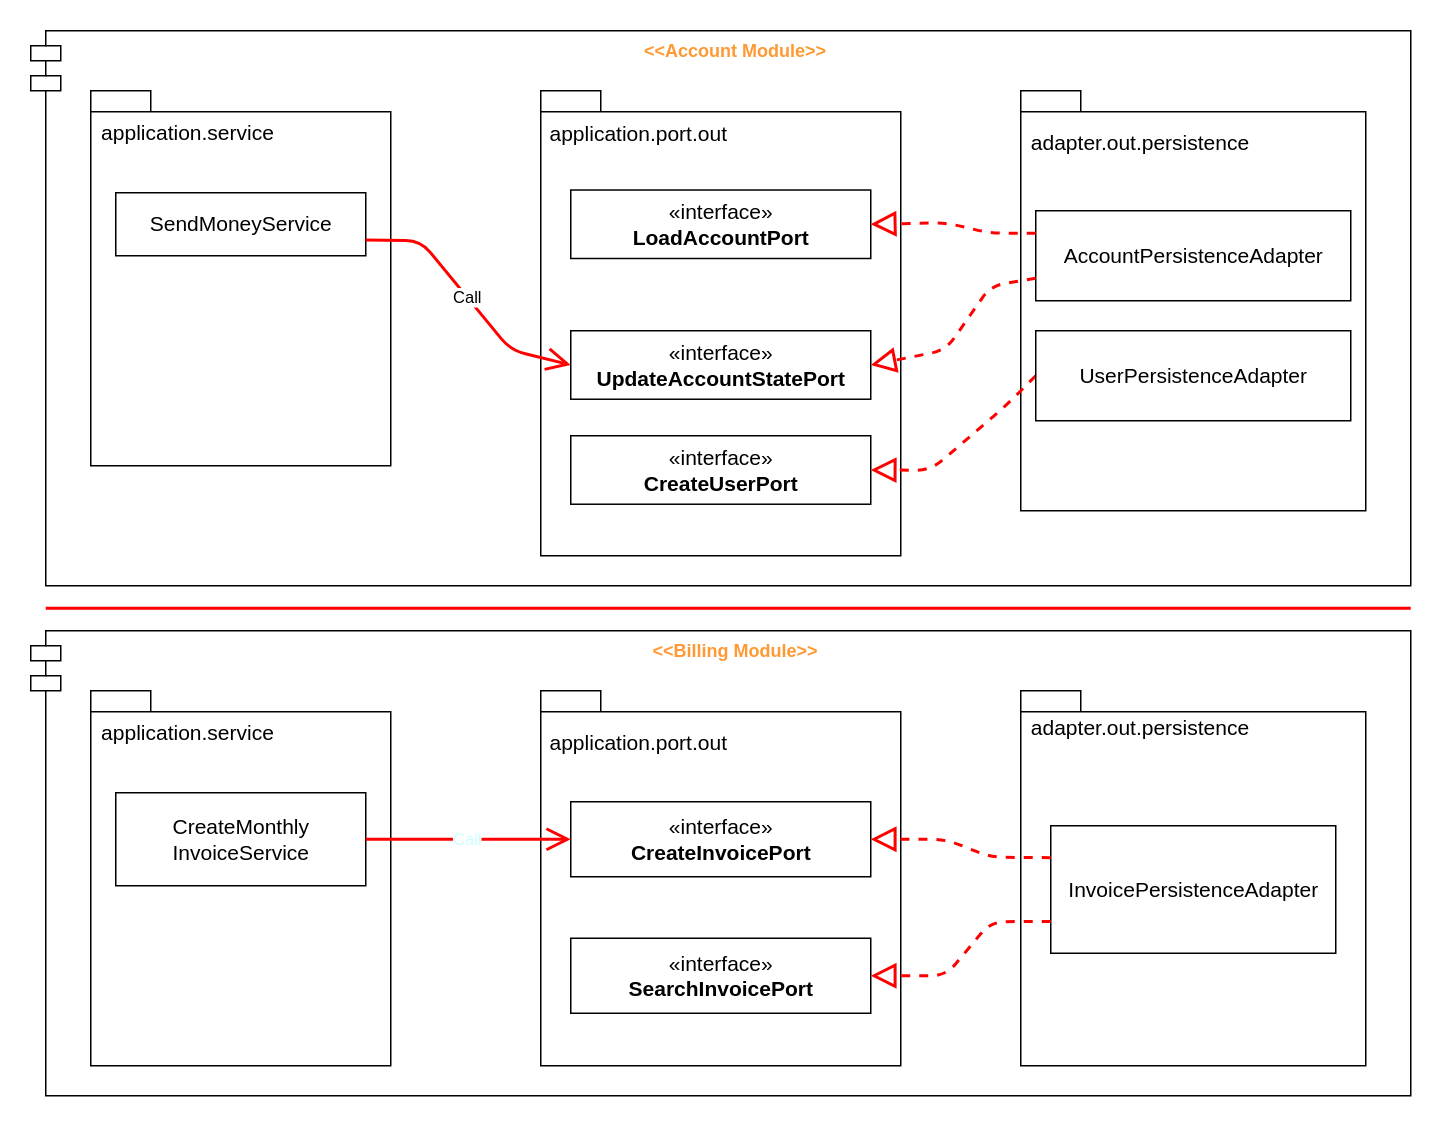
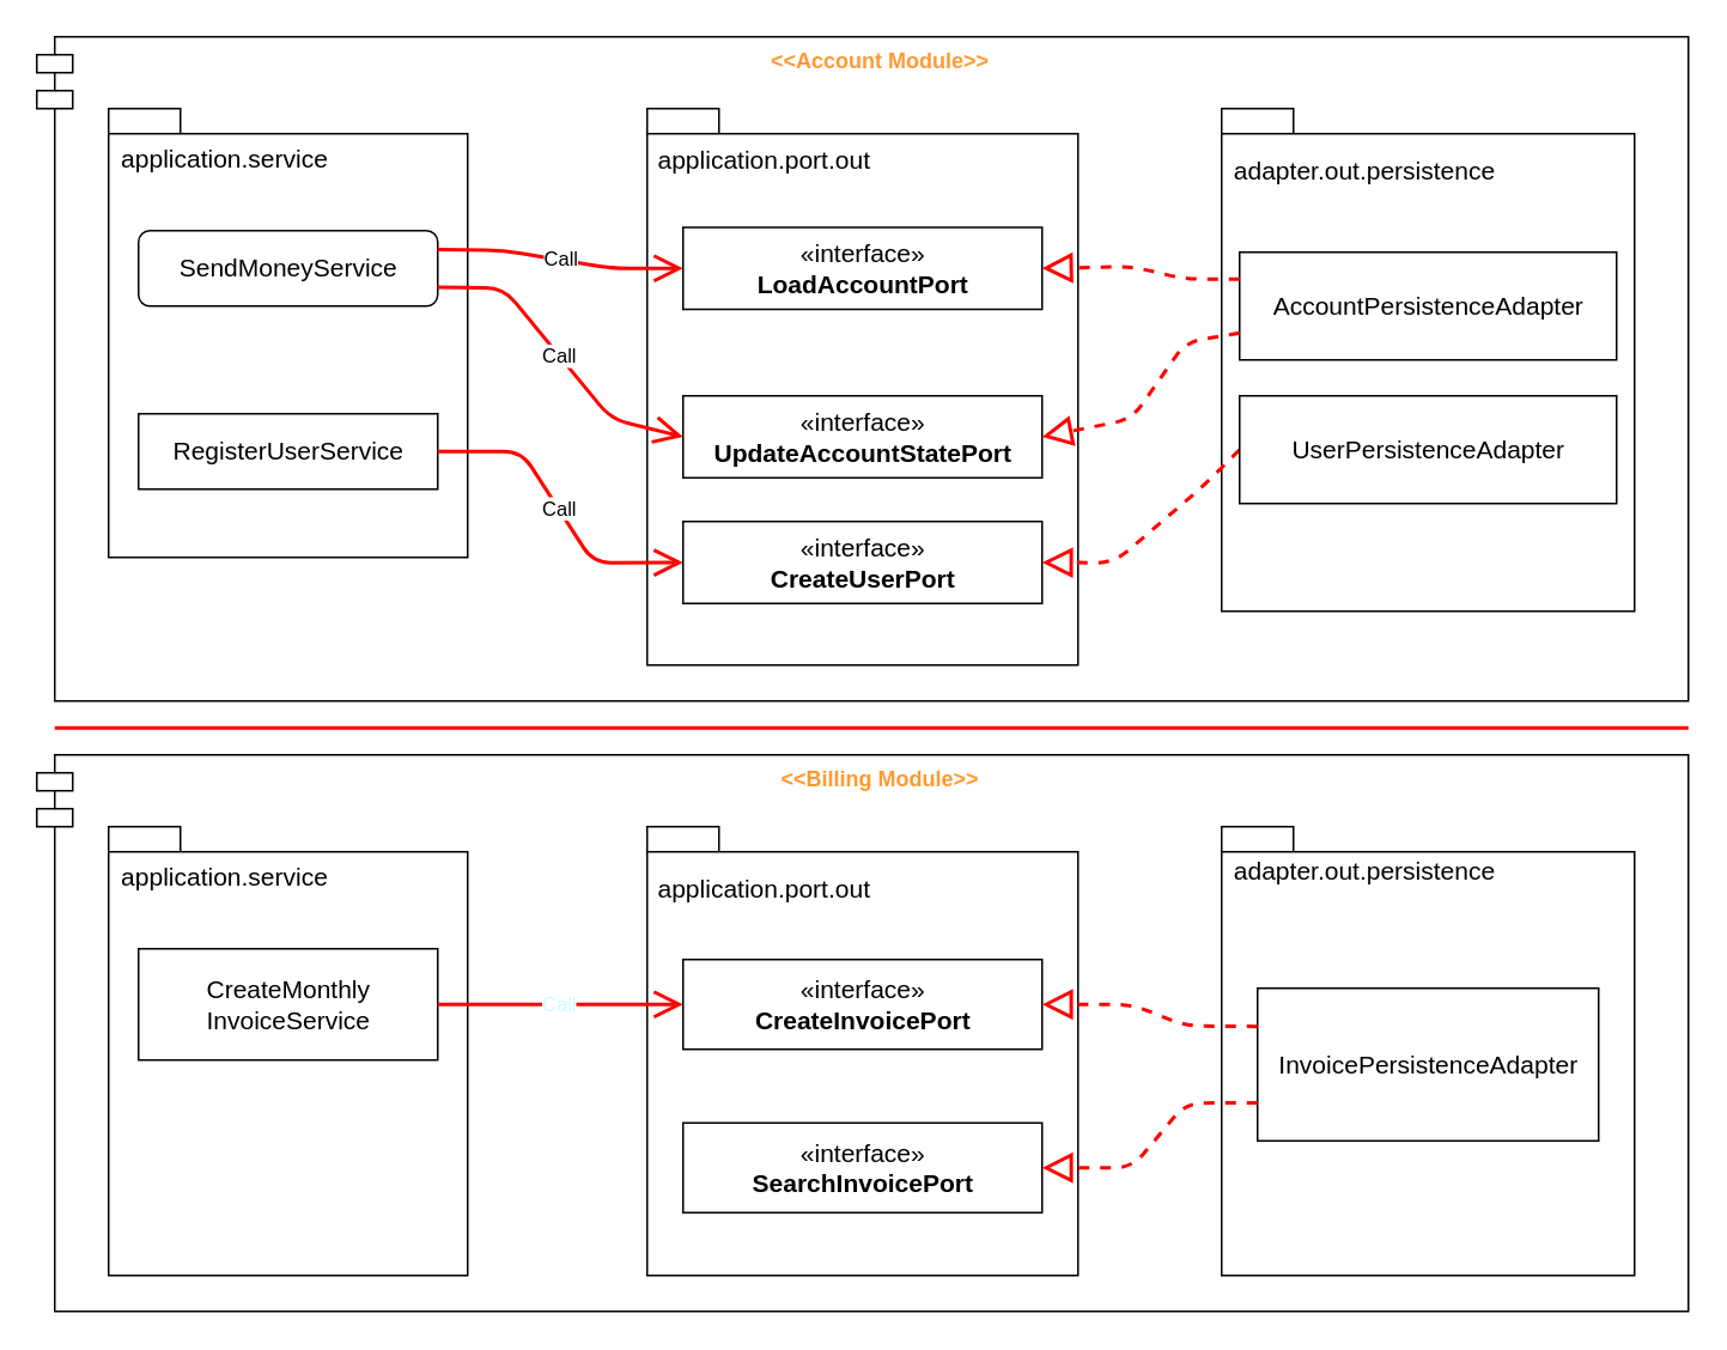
  <mxCell id="0" />
  <mxCell id="1" parent="0" />
  <mxCell id="2" value="&lt;&lt;Account Module&gt;&gt;" style="shape=module;align=left;spacingLeft=20;align=center;verticalAlign=top;fillColor=none;fontStyle=1;fontColor=#FF9933;" vertex="1" parent="1"><mxGeometry width="920" height="370" as="geometry" x="20" y="20" /></mxCell>
  <mxCell id="3" value="" style="group" parent="1" vertex="1" connectable="0"><mxGeometry x="60" y="60" width="200" height="250" as="geometry" /></mxCell>
  <mxCell id="4" value="" style="shape=folder;fontStyle=1;spacingTop=10;tabWidth=40;tabHeight=14;tabPosition=left;html=1;" parent="3" vertex="1"><mxGeometry width="200" height="250" as="geometry" /></mxCell>
  <mxCell id="5" value="application.service" style="text;strokeColor=none;fillColor=none;align=center;verticalAlign=middle;spacingLeft=4;spacingRight=4;overflow=hidden;rotatable=0;points=[[0,0.5],[1,0.5]];portConstraint=eastwest;fontSize=14;" parent="3" vertex="1"><mxGeometry y="16.29" width="130" height="22.29" as="geometry" /></mxCell>
- <mxCell id="6" value="SendMoneyService" style="html=1;fillColor=none;align=center;fontSize=14;" parent="3" vertex="1"><mxGeometry x="16.667" y="68" width="166.667" height="42" as="geometry" /></mxCell>
+ <mxCell id="6" value="SendMoneyService" style="html=1;fillColor=none;align=center;fontSize=14;rounded=1;" parent="3" vertex="1"><mxGeometry x="16.667" y="68" width="166.667" height="42" as="geometry" /></mxCell>
+ <mxCell id="7" value="RegisterUserService" style="html=1;fillColor=none;align=center;fontSize=14;" parent="3" vertex="1"><mxGeometry x="16.667" y="170" width="166.667" height="42" as="geometry" /></mxCell>
  <mxCell id="8" value="" style="shape=folder;fontStyle=1;spacingTop=10;tabWidth=40;tabHeight=14;tabPosition=left;html=1;" parent="1" vertex="1"><mxGeometry x="360" y="60" width="240" height="310" as="geometry" /></mxCell>
  <mxCell id="9" value="application.port.out" style="text;strokeColor=none;fillColor=none;align=center;verticalAlign=middle;spacingLeft=4;spacingRight=4;overflow=hidden;rotatable=0;points=[[0,0.5],[1,0.5]];portConstraint=eastwest;fontSize=14;" parent="1" vertex="1"><mxGeometry x="361" y="73.609" width="129" height="28.326" as="geometry" /></mxCell>
  <mxCell id="10" value="«interface»&lt;br style=&quot;font-size: 14px&quot;&gt;&lt;b style=&quot;font-size: 14px&quot;&gt;LoadAccountPort&lt;/b&gt;" style="html=1;fillColor=none;align=center;fontSize=14;" parent="1" vertex="1"><mxGeometry x="380" y="126.177" width="200" height="45.652" as="geometry" /></mxCell>
  <mxCell id="11" value="«interface»&lt;br style=&quot;font-size: 14px&quot;&gt;&lt;b style=&quot;font-size: 14px&quot;&gt;UpdateAccountStatePort&lt;/b&gt;" style="html=1;fillColor=none;align=center;fontSize=14;" parent="1" vertex="1"><mxGeometry x="380" y="219.997" width="200" height="45.652" as="geometry" /></mxCell>
  <mxCell id="12" value="" style="shape=folder;fontStyle=1;spacingTop=10;tabWidth=40;tabHeight=14;tabPosition=left;html=1;" parent="1" vertex="1"><mxGeometry x="680" y="60" width="230" height="280" as="geometry" /></mxCell>
  <mxCell id="13" value="adapter.out.persistence" style="text;strokeColor=none;fillColor=none;align=center;verticalAlign=middle;spacingLeft=4;spacingRight=4;overflow=hidden;rotatable=0;points=[[0,0.5],[1,0.5]];portConstraint=eastwest;fontSize=14;" parent="1" vertex="1"><mxGeometry x="680" y="80" width="160" height="28.33" as="geometry" /></mxCell>
  <mxCell id="14" value="AccountPersistenceAdapter" style="html=1;fontSize=14;" parent="1" vertex="1"><mxGeometry x="690" y="140" width="210" height="60" as="geometry" /></mxCell>
+ <mxCell id="15" value="Call" style="endArrow=open;endSize=12;html=1;strokeWidth=2;strokeColor=#FF0000;exitX=1;exitY=0.25;exitDx=0;exitDy=0;entryX=0;entryY=0.5;entryDx=0;entryDy=0;" parent="1" source="6" target="10" edge="1"><mxGeometry width="160" relative="1" as="geometry"><mxPoint x="320" y="350" as="sourcePoint" /><mxPoint x="480" y="350" as="targetPoint" /><Array as="points"><mxPoint x="280" y="139" /><mxPoint x="340" y="149" /></Array></mxGeometry></mxCell>
+ <mxCell id="16" value="Call" style="endArrow=open;endSize=12;html=1;strokeWidth=2;strokeColor=#FF0000;exitX=1;exitY=0.5;exitDx=0;exitDy=0;entryX=0;entryY=0.5;entryDx=0;entryDy=0;" parent="1" source="7" target="19" edge="1"><mxGeometry width="160" relative="1" as="geometry"><mxPoint x="290" y="159" as="sourcePoint" /><mxPoint x="310" y="340" as="targetPoint" /><Array as="points"><mxPoint x="290" y="251" /><mxPoint x="330" y="313" /></Array></mxGeometry></mxCell>
  <mxCell id="17" value="" style="endArrow=block;dashed=1;endFill=0;endSize=12;html=1;strokeColor=#FF0000;strokeWidth=2;entryX=1;entryY=0.5;entryDx=0;entryDy=0;exitX=0;exitY=0.25;exitDx=0;exitDy=0;" parent="1" source="14" target="10" edge="1"><mxGeometry width="160" relative="1" as="geometry"><mxPoint x="620" y="440" as="sourcePoint" /><mxPoint x="780" y="440" as="targetPoint" /><Array as="points"><mxPoint x="660" y="155" /><mxPoint x="630" y="148" /></Array></mxGeometry></mxCell>
  <mxCell id="18" value="" style="endArrow=block;dashed=1;endFill=0;endSize=12;html=1;strokeColor=#FF0000;strokeWidth=2;entryX=1;entryY=0.5;entryDx=0;entryDy=0;exitX=0;exitY=0.75;exitDx=0;exitDy=0;" parent="1" source="14" target="11" edge="1"><mxGeometry width="160" relative="1" as="geometry"><mxPoint x="720" y="175" as="sourcePoint" /><mxPoint x="590" y="158.043" as="targetPoint" /><Array as="points"><mxPoint x="660" y="190" /><mxPoint x="630" y="233" /></Array></mxGeometry></mxCell>
  <mxCell id="19" value="«interface»&lt;br style=&quot;font-size: 14px&quot;&gt;&lt;b style=&quot;font-size: 14px&quot;&gt;CreateUserPort&lt;/b&gt;" style="html=1;fillColor=none;align=center;fontSize=14;" vertex="1" parent="1"><mxGeometry x="380" y="289.997" width="200" height="45.652" as="geometry" /></mxCell>
  <mxCell id="20" value="Call" style="endArrow=open;endSize=12;html=1;strokeWidth=2;strokeColor=#FF0000;exitX=1;exitY=0.75;exitDx=0;exitDy=0;entryX=0;entryY=0.5;entryDx=0;entryDy=0;" edge="1" parent="1" source="6" target="11"><mxGeometry width="160" relative="1" as="geometry"><mxPoint x="253.333" y="148.5" as="sourcePoint" /><mxPoint x="390" y="159.003" as="targetPoint" /><Array as="points"><mxPoint x="280" y="160" /><mxPoint x="340" y="233" /></Array></mxGeometry></mxCell>
  <mxCell id="21" value="" style="endArrow=block;dashed=1;endFill=0;endSize=12;html=1;strokeColor=#FF0000;strokeWidth=2;entryX=1;entryY=0.5;entryDx=0;entryDy=0;exitX=0;exitY=0.5;exitDx=0;exitDy=0;" edge="1" parent="1" source="22" target="19"><mxGeometry width="160" relative="1" as="geometry"><mxPoint x="620" y="390" as="sourcePoint" /><mxPoint x="780" y="390" as="targetPoint" /><Array as="points"><mxPoint x="670" y="270" /><mxPoint x="620" y="313" /></Array></mxGeometry></mxCell>
  <mxCell id="22" value="UserPersistenceAdapter" style="html=1;fontSize=14;" vertex="1" parent="1"><mxGeometry x="690" y="220" width="210" height="60" as="geometry" /></mxCell>
  <mxCell id="23" value="&lt;&lt;Billing Module&gt;&gt;" style="shape=module;align=left;spacingLeft=20;align=center;verticalAlign=top;fillColor=none;fontStyle=1;fontColor=#FF9933;" vertex="1" parent="1"><mxGeometry y="420" width="920" height="310" as="geometry" x="20" /></mxCell>
  <mxCell id="24" value="" style="group" vertex="1" connectable="0" parent="1"><mxGeometry x="60" y="460" width="200" height="250" as="geometry" /></mxCell>
  <mxCell id="25" value="" style="shape=folder;fontStyle=1;spacingTop=10;tabWidth=40;tabHeight=14;tabPosition=left;html=1;" vertex="1" parent="24"><mxGeometry width="200" height="250" as="geometry" /></mxCell>
  <mxCell id="26" value="application.service" style="text;strokeColor=none;fillColor=none;align=center;verticalAlign=middle;spacingLeft=4;spacingRight=4;overflow=hidden;rotatable=0;points=[[0,0.5],[1,0.5]];portConstraint=eastwest;fontSize=14;" vertex="1" parent="24"><mxGeometry y="16.29" width="130" height="22.29" as="geometry" /></mxCell>
  <mxCell id="27" value="CreateMonthly&lt;br&gt;InvoiceService" style="html=1;fillColor=none;align=center;fontSize=14;" vertex="1" parent="24"><mxGeometry x="16.67" y="68" width="166.67" height="62" as="geometry" /></mxCell>
  <mxCell id="28" value="" style="shape=folder;fontStyle=1;spacingTop=10;tabWidth=40;tabHeight=14;tabPosition=left;html=1;" vertex="1" parent="1"><mxGeometry x="360" y="460" width="240" height="250" as="geometry" /></mxCell>
  <mxCell id="29" value="application.port.out" style="text;strokeColor=none;fillColor=none;align=center;verticalAlign=middle;spacingLeft=4;spacingRight=4;overflow=hidden;rotatable=0;points=[[0,0.5],[1,0.5]];portConstraint=eastwest;fontSize=14;" vertex="1" parent="1"><mxGeometry x="361" y="479.999" width="129" height="28.326" as="geometry" /></mxCell>
  <mxCell id="30" value="«interface»&lt;br style=&quot;font-size: 14px&quot;&gt;&lt;b style=&quot;font-size: 14px&quot;&gt;CreateInvoicePort&lt;/b&gt;" style="html=1;fillColor=none;align=center;fontSize=14;" vertex="1" parent="1"><mxGeometry x="380" y="534" width="200" height="50" as="geometry" /></mxCell>
  <mxCell id="31" value="«interface»&lt;br style=&quot;font-size: 14px&quot;&gt;&lt;b style=&quot;font-size: 14px&quot;&gt;SearchInvoicePort&lt;/b&gt;" style="html=1;fillColor=none;align=center;fontSize=14;" vertex="1" parent="1"><mxGeometry x="380" y="625" width="200" height="50" as="geometry" /></mxCell>
  <mxCell id="32" value="" style="shape=folder;fontStyle=1;spacingTop=10;tabWidth=40;tabHeight=14;tabPosition=left;html=1;" vertex="1" parent="1"><mxGeometry x="680" y="460" width="230" height="250" as="geometry" /></mxCell>
  <mxCell id="33" value="adapter.out.persistence" style="text;strokeColor=none;fillColor=none;align=center;verticalAlign=middle;spacingLeft=4;spacingRight=4;overflow=hidden;rotatable=0;points=[[0,0.5],[1,0.5]];portConstraint=eastwest;fontSize=14;" vertex="1" parent="1"><mxGeometry x="680" y="470" width="160" height="28.33" as="geometry" /></mxCell>
  <mxCell id="34" value="InvoicePersistenceAdapter" style="html=1;fontSize=14;" vertex="1" parent="1"><mxGeometry x="700" y="550" width="190" height="85" as="geometry" /></mxCell>
  <mxCell id="35" value="Call" style="endArrow=open;endSize=12;html=1;strokeColor=#FF0000;strokeWidth=2;exitX=1;exitY=0.5;exitDx=0;exitDy=0;entryX=0;entryY=0.5;entryDx=0;entryDy=0;fontColor=#CCFFFF;" edge="1" parent="1" source="27" target="30"><mxGeometry width="160" relative="1" as="geometry"><mxPoint x="270" y="560" as="sourcePoint" /><mxPoint x="430" y="560" as="targetPoint" /><Array as="points"><mxPoint x="310" y="559" /></Array></mxGeometry></mxCell>
  <mxCell id="36" value="" style="endArrow=block;dashed=1;endFill=0;endSize=12;html=1;fontColor=#FF9933;strokeColor=#FF0000;strokeWidth=2;entryX=1;entryY=0.5;entryDx=0;entryDy=0;exitX=0;exitY=0.25;exitDx=0;exitDy=0;" edge="1" parent="1" source="34" target="30"><mxGeometry width="160" relative="1" as="geometry"><mxPoint x="620" y="470" as="sourcePoint" /><mxPoint x="780" y="470" as="targetPoint" /><Array as="points"><mxPoint x="660" y="571" /><mxPoint x="630" y="559" /></Array></mxGeometry></mxCell>
  <mxCell id="37" value="" style="endArrow=block;dashed=1;endFill=0;endSize=12;html=1;fontColor=#FF9933;strokeColor=#FF0000;strokeWidth=2;entryX=1;entryY=0.5;entryDx=0;entryDy=0;exitX=0;exitY=0.75;exitDx=0;exitDy=0;" edge="1" parent="1" source="34" target="31"><mxGeometry width="160" relative="1" as="geometry"><mxPoint x="710" y="581.25" as="sourcePoint" /><mxPoint x="590" y="569" as="targetPoint" /><Array as="points"><mxPoint x="660" y="614" /><mxPoint x="630" y="650" /></Array></mxGeometry></mxCell>
  <mxCell id="38" value="" style="endArrow=none;html=1;fontColor=#FF9933;strokeColor=#FF0000;strokeWidth=2;" edge="1" parent="1"><mxGeometry width="50" height="50" relative="1" as="geometry"><mxPoint x="30" y="405" as="sourcePoint" /><mxPoint x="940" y="405" as="targetPoint" /></mxGeometry></mxCell>
